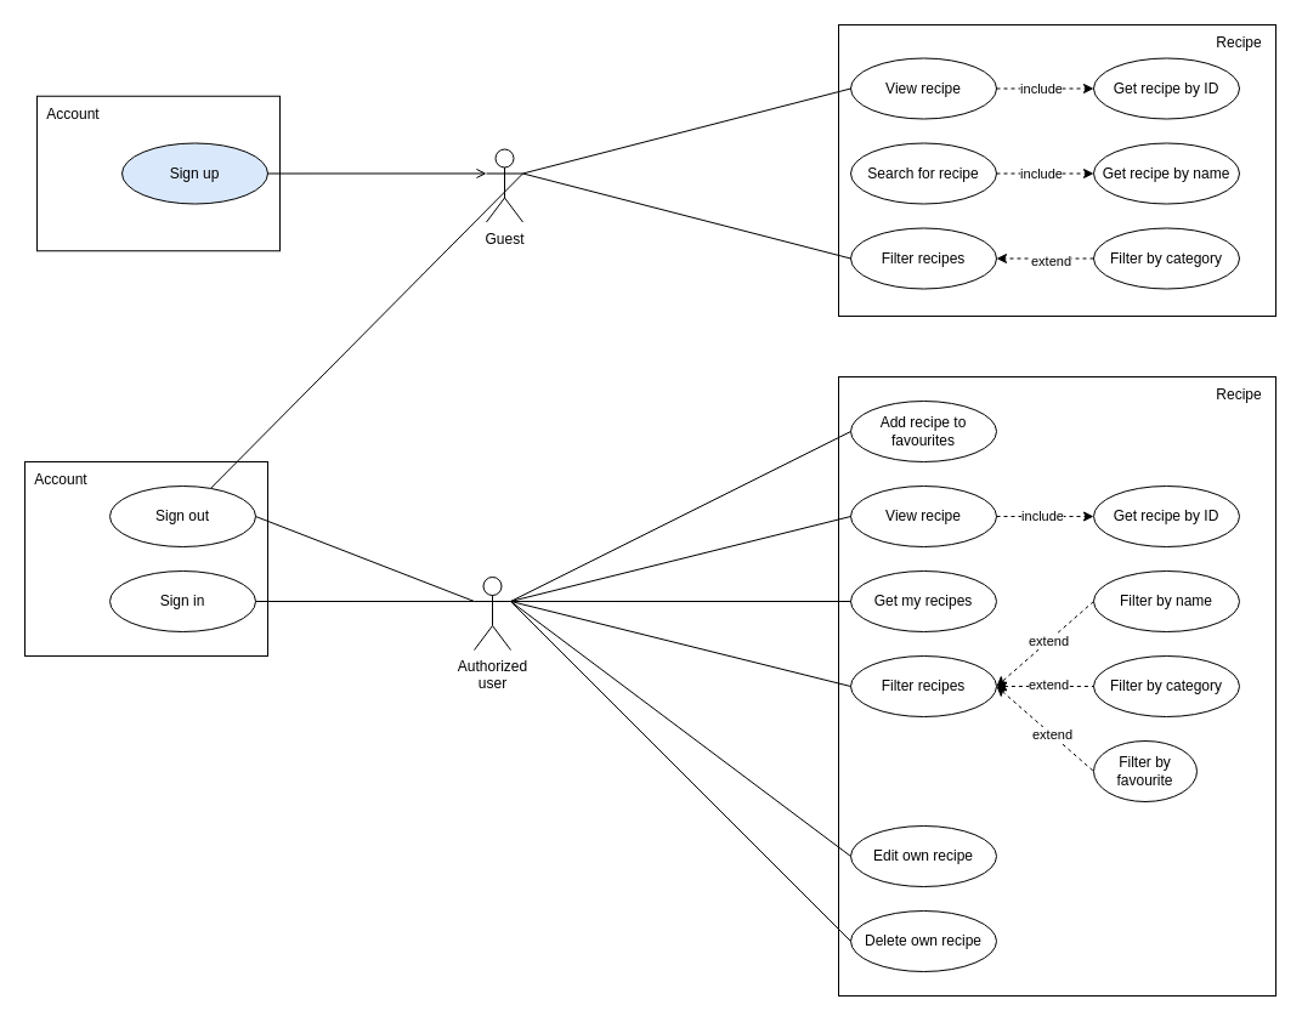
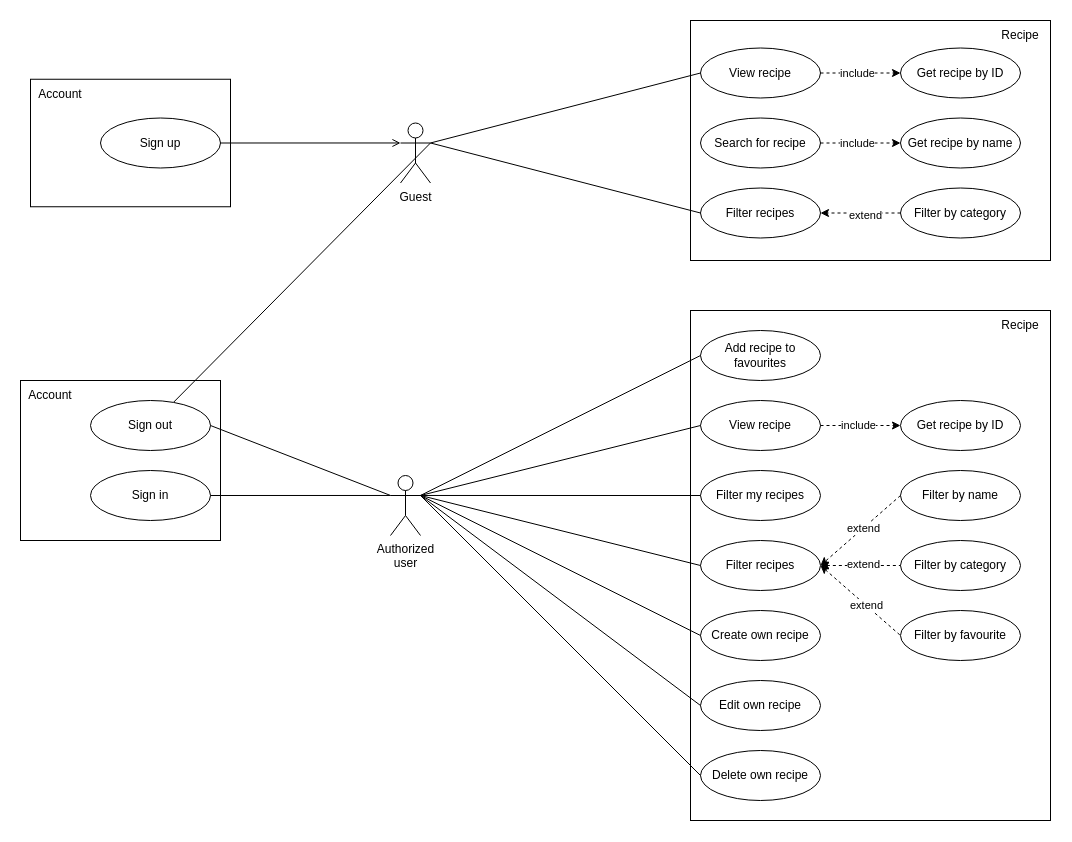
  <mxCell id="0" />
  <mxCell id="1" parent="0" />
  <mxCell id="2" value="" style="rounded=0;whiteSpace=wrap;html=1;" parent="1" vertex="1"><mxGeometry x="690" y="310" width="360" height="510" as="geometry" /></mxCell>
  <mxCell id="3" value="" style="rounded=0;whiteSpace=wrap;html=1;" parent="1" vertex="1"><mxGeometry x="690" y="20" width="360" height="240" as="geometry" /></mxCell>
  <mxCell id="4" value="" style="rounded=0;whiteSpace=wrap;html=1;" parent="1" vertex="1"><mxGeometry x="30" y="78.75" width="200" height="127.5" as="geometry" /></mxCell>
  <mxCell id="5" value="Account" style="text;html=1;align=center;verticalAlign=middle;whiteSpace=wrap;rounded=0;" parent="1" vertex="1"><mxGeometry x="30" y="78.75" width="60" height="30" as="geometry" /></mxCell>
  <mxCell id="6" value="" style="rounded=0;whiteSpace=wrap;html=1;" parent="1" vertex="1"><mxGeometry x="20" y="380" width="200" height="160" as="geometry" /></mxCell>
  <mxCell id="7" value="Guest" style="shape=umlActor;verticalLabelPosition=bottom;verticalAlign=top;html=1;outlineConnect=0;" parent="1" vertex="1"><mxGeometry x="400" y="122.5" width="30" height="60" as="geometry" /></mxCell>
- <mxCell id="8" value="Sign up" style="ellipse;whiteSpace=wrap;html=1;fillColor=#dae8fc;" parent="1" vertex="1"><mxGeometry x="100" y="117.5" width="120" height="50" as="geometry" /></mxCell>
+ <mxCell id="8" value="Sign up" style="ellipse;whiteSpace=wrap;html=1;" parent="1" vertex="1"><mxGeometry x="100" y="117.5" width="120" height="50" as="geometry" /></mxCell>
  <mxCell id="9" value="View recipe" style="ellipse;whiteSpace=wrap;html=1;" parent="1" vertex="1"><mxGeometry x="700" y="47.5" width="120" height="50" as="geometry" /></mxCell>
  <mxCell id="10" value="Search for recipe" style="ellipse;whiteSpace=wrap;html=1;" parent="1" vertex="1"><mxGeometry x="700" y="117.5" width="120" height="50" as="geometry" /></mxCell>
  <mxCell id="11" value="Filter recipes" style="ellipse;whiteSpace=wrap;html=1;" parent="1" vertex="1"><mxGeometry x="700" y="187.5" width="120" height="50" as="geometry" /></mxCell>
  <mxCell id="12" value="Filter by category" style="ellipse;whiteSpace=wrap;html=1;" parent="1" vertex="1"><mxGeometry x="900" y="187.5" width="120" height="50" as="geometry" /></mxCell>
  <mxCell id="13" value="" style="endArrow=classic;dashed=1;html=1;rounded=0;entryX=1;entryY=0.5;entryDx=0;entryDy=0;exitX=0;exitY=0.5;exitDx=0;exitDy=0;startArrow=none;startFill=0;endFill=1;" parent="1" source="12" target="11" edge="1"><mxGeometry width="50" height="50" relative="1" as="geometry"><mxPoint x="830" y="297.5" as="sourcePoint" /><mxPoint x="880" y="247.5" as="targetPoint" /></mxGeometry></mxCell>
  <mxCell id="14" value="extend" style="edgeLabel;html=1;align=center;verticalAlign=middle;resizable=0;points=[];" parent="13" vertex="1" connectable="0"><mxGeometry x="-0.09" y="2" relative="1" as="geometry"><mxPoint as="offset" /></mxGeometry></mxCell>
  <mxCell id="15" value="" style="endArrow=none;html=1;rounded=0;entryX=1;entryY=0.333;entryDx=0;entryDy=0;entryPerimeter=0;exitX=0;exitY=0.5;exitDx=0;exitDy=0;" parent="1" source="9" target="7" edge="1"><mxGeometry width="50" height="50" relative="1" as="geometry"><mxPoint x="430" y="297.5" as="sourcePoint" /><mxPoint x="480" y="247.5" as="targetPoint" /></mxGeometry></mxCell>
  <mxCell id="16" value="" style="endArrow=none;html=1;rounded=0;exitX=1;exitY=0.333;exitDx=0;exitDy=0;exitPerimeter=0;" parent="1" source="7" target="20" edge="1"><mxGeometry width="50" height="50" relative="1" as="geometry"><mxPoint x="550" y="227.5" as="sourcePoint" /><mxPoint x="600" y="177.5" as="targetPoint" /></mxGeometry></mxCell>
  <mxCell id="17" value="" style="endArrow=none;html=1;rounded=0;entryX=1;entryY=0.333;entryDx=0;entryDy=0;entryPerimeter=0;exitX=0;exitY=0.5;exitDx=0;exitDy=0;" parent="1" source="11" target="7" edge="1"><mxGeometry width="50" height="50" relative="1" as="geometry"><mxPoint x="490" y="317.5" as="sourcePoint" /><mxPoint x="540" y="267.5" as="targetPoint" /></mxGeometry></mxCell>
  <mxCell id="18" value="" style="endArrow=open;html=1;rounded=0;entryX=0;entryY=0.333;entryDx=0;entryDy=0;entryPerimeter=0;exitX=1;exitY=0.5;exitDx=0;exitDy=0;" parent="1" source="8" target="7" edge="1"><mxGeometry width="50" height="50" relative="1" as="geometry"><mxPoint x="240" y="337.5" as="sourcePoint" /><mxPoint x="290" y="287.5" as="targetPoint" /></mxGeometry></mxCell>
  <mxCell id="19" value="Sign in" style="ellipse;whiteSpace=wrap;html=1;" parent="1" vertex="1"><mxGeometry x="90" y="470" width="120" height="50" as="geometry" /></mxCell>
  <mxCell id="20" value="Sign out" style="ellipse;whiteSpace=wrap;html=1;" parent="1" vertex="1"><mxGeometry x="90" y="400" width="120" height="50" as="geometry" /></mxCell>
  <mxCell id="21" value="Authorized &lt;br&gt;user" style="shape=umlActor;verticalLabelPosition=bottom;verticalAlign=top;html=1;outlineConnect=0;" parent="1" vertex="1"><mxGeometry x="390" y="475" width="30" height="60" as="geometry" /></mxCell>
  <mxCell id="22" value="" style="endArrow=none;html=1;rounded=0;exitX=1;exitY=0.5;exitDx=0;exitDy=0;entryX=0;entryY=0.333;entryDx=0;entryDy=0;entryPerimeter=0;" parent="1" source="19" target="21" edge="1"><mxGeometry width="50" height="50" relative="1" as="geometry"><mxPoint x="290" y="480" as="sourcePoint" /><mxPoint x="340" y="430" as="targetPoint" /></mxGeometry></mxCell>
  <mxCell id="23" value="" style="endArrow=none;html=1;rounded=0;exitX=1;exitY=0.5;exitDx=0;exitDy=0;entryX=0;entryY=0.333;entryDx=0;entryDy=0;entryPerimeter=0;" parent="1" source="20" target="21" edge="1"><mxGeometry width="50" height="50" relative="1" as="geometry"><mxPoint x="300" y="430" as="sourcePoint" /><mxPoint x="350" y="380" as="targetPoint" /></mxGeometry></mxCell>
  <mxCell id="24" value="View recipe" style="ellipse;whiteSpace=wrap;html=1;" parent="1" vertex="1"><mxGeometry x="700" y="400" width="120" height="50" as="geometry" /></mxCell>
  <mxCell id="25" value="Filter recipes" style="ellipse;whiteSpace=wrap;html=1;" parent="1" vertex="1"><mxGeometry x="700" y="540" width="120" height="50" as="geometry" /></mxCell>
  <mxCell id="26" value="Filter by category" style="ellipse;whiteSpace=wrap;html=1;" parent="1" vertex="1"><mxGeometry x="900" y="540" width="120" height="50" as="geometry" /></mxCell>
  <mxCell id="27" value="" style="endArrow=none;html=1;rounded=0;exitX=1;exitY=0.333;exitDx=0;exitDy=0;exitPerimeter=0;entryX=0;entryY=0.5;entryDx=0;entryDy=0;" parent="1" source="21" target="24" edge="1"><mxGeometry width="50" height="50" relative="1" as="geometry"><mxPoint x="490" y="460" as="sourcePoint" /><mxPoint x="540" y="410" as="targetPoint" /></mxGeometry></mxCell>
  <mxCell id="28" value="" style="endArrow=none;html=1;rounded=0;exitX=1;exitY=0.333;exitDx=0;exitDy=0;exitPerimeter=0;entryX=0;entryY=0.5;entryDx=0;entryDy=0;" parent="1" source="21" target="25" edge="1"><mxGeometry width="50" height="50" relative="1" as="geometry"><mxPoint x="530" y="590" as="sourcePoint" /><mxPoint x="580" y="540" as="targetPoint" /></mxGeometry></mxCell>
  <mxCell id="29" value="" style="endArrow=none;dashed=1;html=1;rounded=0;exitX=1;exitY=0.5;exitDx=0;exitDy=0;entryX=0;entryY=0.5;entryDx=0;entryDy=0;startArrow=classic;startFill=1;" parent="1" source="25" target="26" edge="1"><mxGeometry width="50" height="50" relative="1" as="geometry"><mxPoint x="890" y="510" as="sourcePoint" /><mxPoint x="940" y="460" as="targetPoint" /></mxGeometry></mxCell>
  <mxCell id="30" value="extend" style="edgeLabel;html=1;align=center;verticalAlign=middle;resizable=0;points=[];" parent="29" vertex="1" connectable="0"><mxGeometry x="0.06" y="2" relative="1" as="geometry"><mxPoint as="offset" /></mxGeometry></mxCell>
+ <mxCell id="31" value="Create own recipe" style="ellipse;whiteSpace=wrap;html=1;" parent="1" vertex="1"><mxGeometry x="700" y="610" width="120" height="50" as="geometry" /></mxCell>
  <mxCell id="32" value="Edit own recipe" style="ellipse;whiteSpace=wrap;html=1;" parent="1" vertex="1"><mxGeometry x="700" y="680" width="120" height="50" as="geometry" /></mxCell>
  <mxCell id="33" value="Delete own recipe" style="ellipse;whiteSpace=wrap;html=1;" parent="1" vertex="1"><mxGeometry x="700" y="750" width="120" height="50" as="geometry" /></mxCell>
+ <mxCell id="34" value="" style="endArrow=none;html=1;rounded=0;entryX=1;entryY=0.333;entryDx=0;entryDy=0;entryPerimeter=0;exitX=0;exitY=0.5;exitDx=0;exitDy=0;" parent="1" source="31" target="21" edge="1"><mxGeometry width="50" height="50" relative="1" as="geometry"><mxPoint x="500" y="630" as="sourcePoint" /><mxPoint x="550" y="580" as="targetPoint" /></mxGeometry></mxCell>
  <mxCell id="35" value="" style="endArrow=none;html=1;rounded=0;entryX=1;entryY=0.333;entryDx=0;entryDy=0;entryPerimeter=0;exitX=0;exitY=0.5;exitDx=0;exitDy=0;" parent="1" source="32" target="21" edge="1"><mxGeometry width="50" height="50" relative="1" as="geometry"><mxPoint x="510" y="690" as="sourcePoint" /><mxPoint x="560" y="640" as="targetPoint" /></mxGeometry></mxCell>
  <mxCell id="36" value="" style="endArrow=none;html=1;rounded=0;entryX=1;entryY=0.333;entryDx=0;entryDy=0;entryPerimeter=0;exitX=0;exitY=0.5;exitDx=0;exitDy=0;" parent="1" source="33" target="21" edge="1"><mxGeometry width="50" height="50" relative="1" as="geometry"><mxPoint x="490" y="720" as="sourcePoint" /><mxPoint x="540" y="670" as="targetPoint" /></mxGeometry></mxCell>
  <mxCell id="37" value="Add recipe to favourites" style="ellipse;whiteSpace=wrap;html=1;" parent="1" vertex="1"><mxGeometry x="700" y="330" width="120" height="50" as="geometry" /></mxCell>
  <mxCell id="38" value="" style="endArrow=none;html=1;rounded=0;exitX=1;exitY=0.333;exitDx=0;exitDy=0;exitPerimeter=0;entryX=0;entryY=0.5;entryDx=0;entryDy=0;" parent="1" source="21" target="37" edge="1"><mxGeometry width="50" height="50" relative="1" as="geometry"><mxPoint x="490" y="410" as="sourcePoint" /><mxPoint x="540" y="360" as="targetPoint" /></mxGeometry></mxCell>
  <mxCell id="39" value="Account" style="text;html=1;align=center;verticalAlign=middle;whiteSpace=wrap;rounded=0;" parent="1" vertex="1"><mxGeometry x="20" y="380" width="60" height="30" as="geometry" /></mxCell>
  <mxCell id="40" value="Recipe" style="text;html=1;align=center;verticalAlign=middle;whiteSpace=wrap;rounded=0;" parent="1" vertex="1"><mxGeometry x="990" y="20" width="60" height="30" as="geometry" /></mxCell>
  <mxCell id="41" value="Recipe" style="text;html=1;align=center;verticalAlign=middle;whiteSpace=wrap;rounded=0;" parent="1" vertex="1"><mxGeometry x="990" y="310" width="60" height="30" as="geometry" /></mxCell>
- <mxCell id="42" value="Filter by favourite" style="ellipse;whiteSpace=wrap;html=1;" parent="1" vertex="1"><mxGeometry x="900" y="610" width="85" height="50" as="geometry" /></mxCell>
+ <mxCell id="42" value="Filter by favourite" style="ellipse;whiteSpace=wrap;html=1;" parent="1" vertex="1"><mxGeometry x="900" y="610" width="120" height="50" as="geometry" /></mxCell>
  <mxCell id="43" value="" style="endArrow=none;dashed=1;html=1;rounded=0;exitX=1;exitY=0.5;exitDx=0;exitDy=0;entryX=0;entryY=0.5;entryDx=0;entryDy=0;startArrow=classic;startFill=1;" parent="1" source="25" target="42" edge="1"><mxGeometry width="50" height="50" relative="1" as="geometry"><mxPoint x="1120" y="560" as="sourcePoint" /><mxPoint x="1170" y="510" as="targetPoint" /></mxGeometry></mxCell>
  <mxCell id="44" value="extend" style="edgeLabel;html=1;align=center;verticalAlign=middle;resizable=0;points=[];" parent="43" vertex="1" connectable="0"><mxGeometry x="0.136" relative="1" as="geometry"><mxPoint as="offset" /></mxGeometry></mxCell>
  <mxCell id="45" value="Get recipe by name" style="ellipse;whiteSpace=wrap;html=1;" parent="1" vertex="1"><mxGeometry x="900" y="117.5" width="120" height="50" as="geometry" /></mxCell>
  <mxCell id="46" value="" style="endArrow=classic;dashed=1;html=1;rounded=0;exitX=1;exitY=0.5;exitDx=0;exitDy=0;entryX=0;entryY=0.5;entryDx=0;entryDy=0;endFill=1;" parent="1" source="10" target="45" edge="1"><mxGeometry width="50" height="50" relative="1" as="geometry"><mxPoint x="850" y="120" as="sourcePoint" /><mxPoint x="900" y="70" as="targetPoint" /></mxGeometry></mxCell>
  <mxCell id="47" value="include" style="edgeLabel;html=1;align=center;verticalAlign=middle;resizable=0;points=[];" parent="46" vertex="1" connectable="0"><mxGeometry x="-0.098" relative="1" as="geometry"><mxPoint as="offset" /></mxGeometry></mxCell>
  <mxCell id="48" value="Filter by name" style="ellipse;whiteSpace=wrap;html=1;" parent="1" vertex="1"><mxGeometry x="900" y="470" width="120" height="50" as="geometry" /></mxCell>
  <mxCell id="49" value="" style="endArrow=classic;dashed=1;html=1;rounded=0;exitX=0;exitY=0.5;exitDx=0;exitDy=0;entryX=1;entryY=0.5;entryDx=0;entryDy=0;endFill=1;" parent="1" source="48" target="25" edge="1"><mxGeometry width="50" height="50" relative="1" as="geometry"><mxPoint x="850" y="460" as="sourcePoint" /><mxPoint x="900" y="410" as="targetPoint" /></mxGeometry></mxCell>
  <mxCell id="50" value="extend" style="edgeLabel;html=1;align=center;verticalAlign=middle;resizable=0;points=[];" parent="49" vertex="1" connectable="0"><mxGeometry x="-0.061" relative="1" as="geometry"><mxPoint as="offset" /></mxGeometry></mxCell>
  <mxCell id="51" value="Get recipe by ID" style="ellipse;whiteSpace=wrap;html=1;" parent="1" vertex="1"><mxGeometry x="900" y="400" width="120" height="50" as="geometry" /></mxCell>
  <mxCell id="52" value="" style="endArrow=classic;dashed=1;html=1;rounded=0;exitX=1;exitY=0.5;exitDx=0;exitDy=0;entryX=0;entryY=0.5;entryDx=0;entryDy=0;endFill=1;" parent="1" source="24" target="51" edge="1"><mxGeometry width="50" height="50" relative="1" as="geometry"><mxPoint x="870" y="410" as="sourcePoint" /><mxPoint x="920" y="360" as="targetPoint" /></mxGeometry></mxCell>
  <mxCell id="53" value="include" style="edgeLabel;html=1;align=center;verticalAlign=middle;resizable=0;points=[];" parent="52" vertex="1" connectable="0"><mxGeometry x="-0.079" y="1" relative="1" as="geometry"><mxPoint as="offset" /></mxGeometry></mxCell>
  <mxCell id="54" value="Get recipe by ID" style="ellipse;whiteSpace=wrap;html=1;" parent="1" vertex="1"><mxGeometry x="900" y="47.5" width="120" height="50" as="geometry" /></mxCell>
  <mxCell id="55" value="" style="endArrow=classic;dashed=1;html=1;rounded=0;exitX=1;exitY=0.5;exitDx=0;exitDy=0;entryX=0;entryY=0.5;entryDx=0;entryDy=0;endFill=1;" parent="1" source="9" target="54" edge="1"><mxGeometry width="50" height="50" relative="1" as="geometry"><mxPoint x="860" y="20" as="sourcePoint" /><mxPoint x="910" y="-30" as="targetPoint" /></mxGeometry></mxCell>
  <mxCell id="56" value="include" style="edgeLabel;html=1;align=center;verticalAlign=middle;resizable=0;points=[];" parent="55" vertex="1" connectable="0"><mxGeometry x="-0.093" relative="1" as="geometry"><mxPoint as="offset" /></mxGeometry></mxCell>
- <mxCell id="57" value="Get my recipes" style="ellipse;whiteSpace=wrap;html=1;" vertex="1" parent="1"><mxGeometry x="700" y="470" width="120" height="50" as="geometry" /></mxCell>
+ <mxCell id="57" value="Filter my recipes" style="ellipse;whiteSpace=wrap;html=1;" vertex="1" parent="1"><mxGeometry x="700" y="470" width="120" height="50" as="geometry" /></mxCell>
  <mxCell id="58" value="" style="endArrow=none;html=1;rounded=0;exitX=1;exitY=0.333;exitDx=0;exitDy=0;exitPerimeter=0;entryX=0;entryY=0.5;entryDx=0;entryDy=0;" edge="1" parent="1" source="21" target="57"><mxGeometry width="50" height="50" relative="1" as="geometry"><mxPoint x="590" y="510" as="sourcePoint" /><mxPoint x="640" y="460" as="targetPoint" /></mxGeometry></mxCell>
